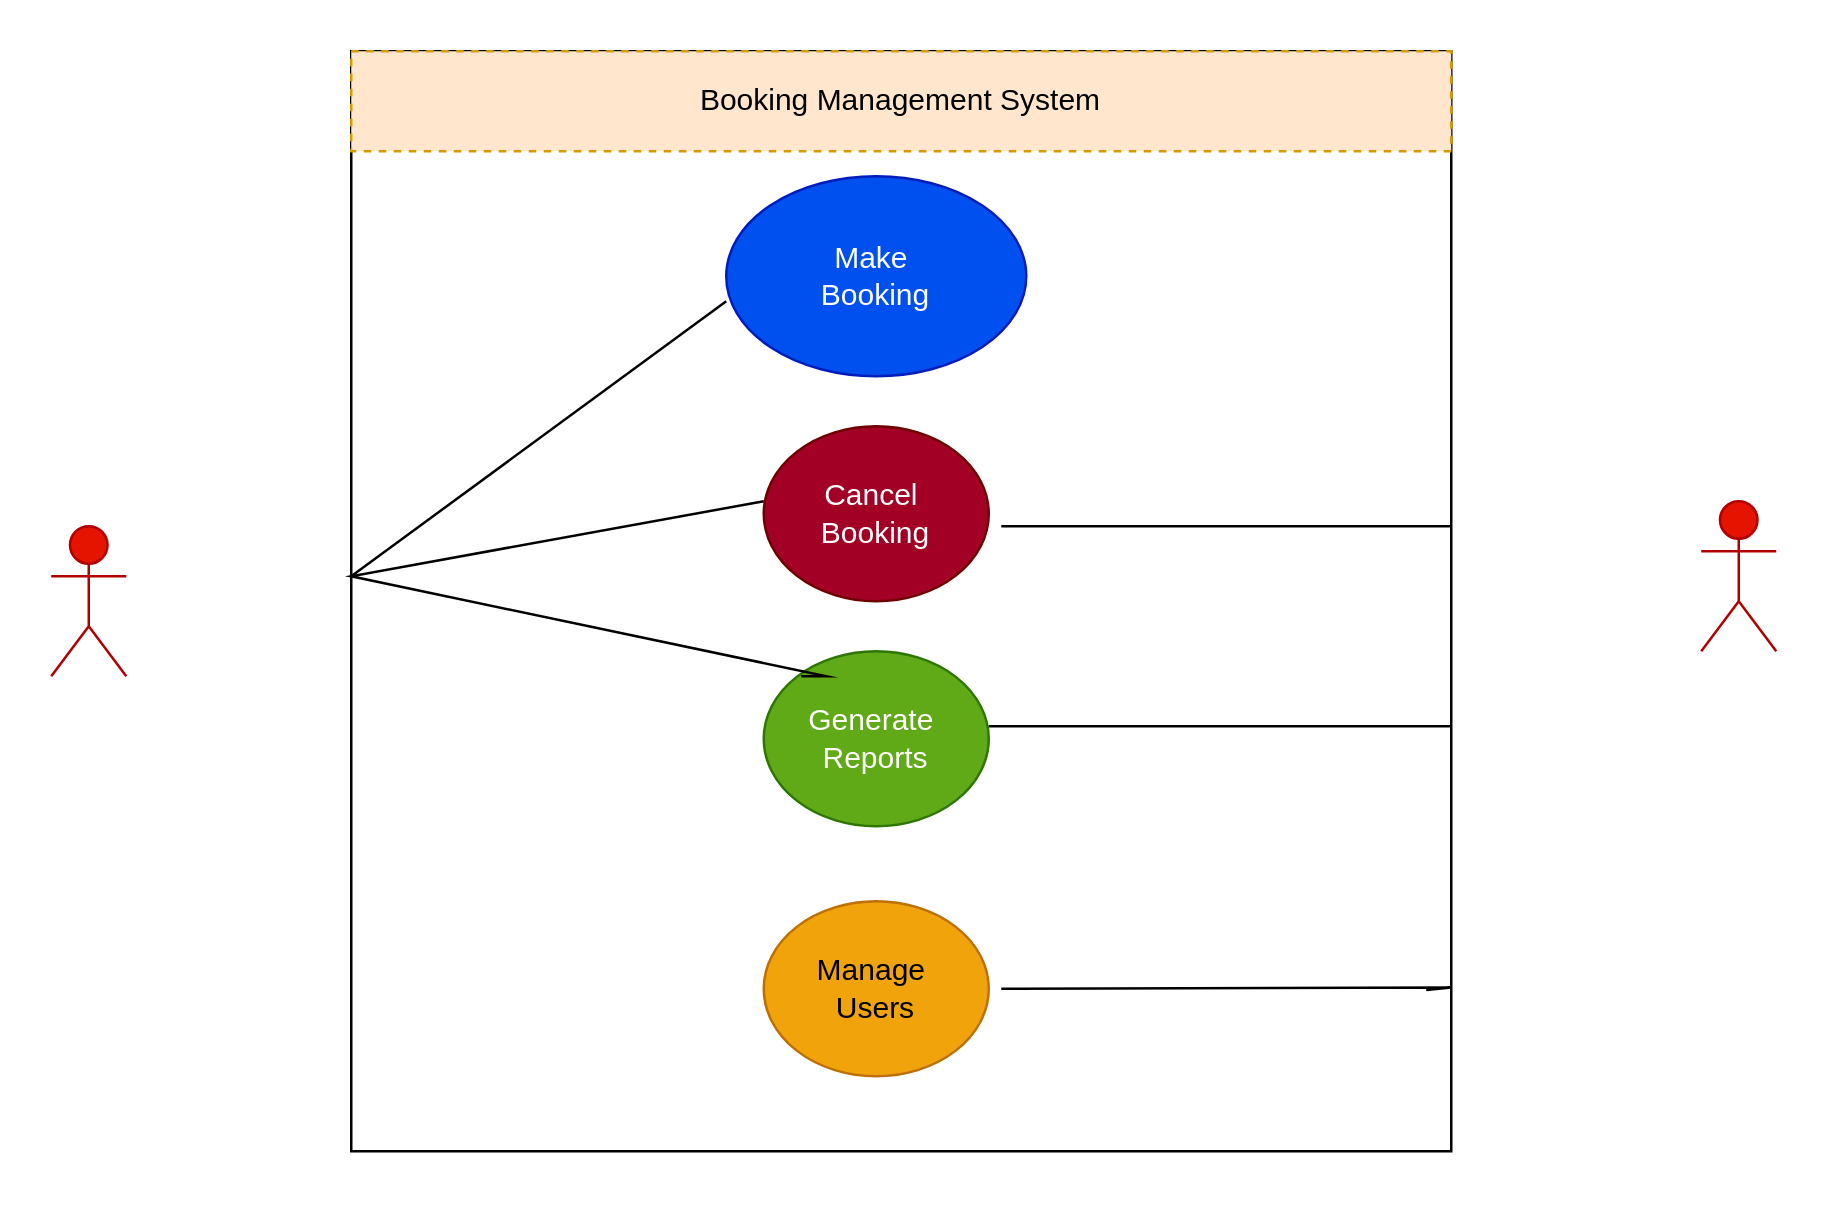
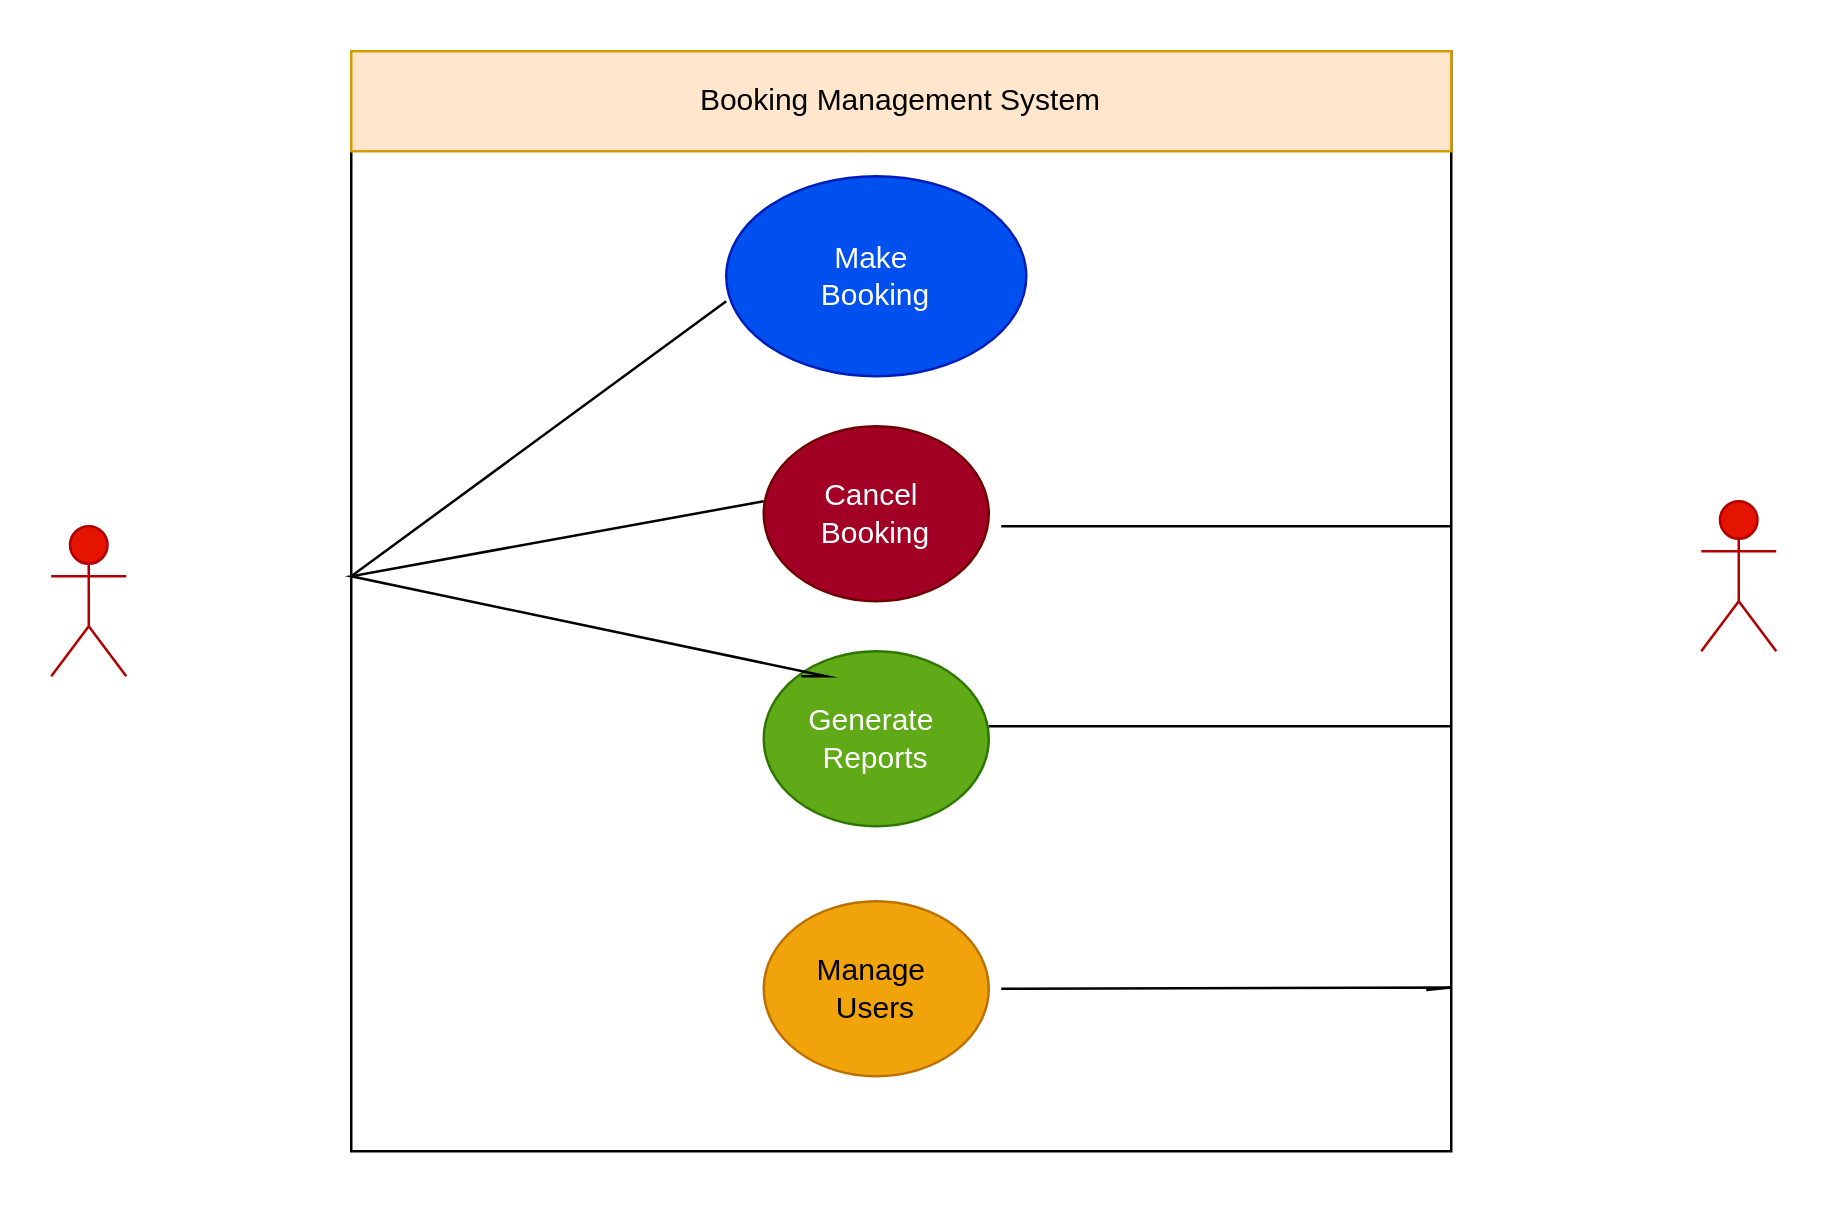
  <mxCell id="0" />
  <mxCell id="1" parent="0" />
  <mxCell id="2" value="Admin" style="shape=umlActor;verticalLabelPosition=bottom;verticalAlign=top;html=1;outlineConnect=0;fillColor=#e51400;strokeColor=#B20000;fontColor=#ffffff;" vertex="1" parent="1"><mxGeometry x="680" y="200" width="30" height="60" as="geometry" /></mxCell>
  <mxCell id="3" value="Customer&amp;nbsp;" style="shape=umlActor;verticalLabelPosition=bottom;verticalAlign=top;html=1;outlineConnect=0;fillColor=#e51400;fontColor=#ffffff;strokeColor=#B20000;" vertex="1" parent="1"><mxGeometry x="20" y="210" width="30" height="60" as="geometry" /></mxCell>
  <mxCell id="4" value="" style="whiteSpace=wrap;html=1;aspect=fixed;" vertex="1" parent="1"><mxGeometry x="140" y="20" width="440" height="440" as="geometry" /></mxCell>
  <mxCell id="5" value="Make&amp;nbsp;&lt;div&gt;Booking&lt;/div&gt;" style="ellipse;whiteSpace=wrap;html=1;fillColor=#0050ef;fontColor=#ffffff;strokeColor=#001DBC;" vertex="1" parent="1"><mxGeometry x="290" y="70" width="120" height="80" as="geometry" /></mxCell>
  <mxCell id="6" value="Cancel&amp;nbsp;&lt;div&gt;Booking&lt;/div&gt;" style="ellipse;whiteSpace=wrap;html=1;fillColor=#a20025;fontColor=#ffffff;strokeColor=#6F0000;" vertex="1" parent="1"><mxGeometry x="305" y="170" width="90" height="70" as="geometry" /></mxCell>
  <mxCell id="7" value="Generate&amp;nbsp;&lt;div&gt;Reports&lt;/div&gt;" style="ellipse;whiteSpace=wrap;html=1;fillColor=#60a917;fontColor=#ffffff;strokeColor=#2D7600;" vertex="1" parent="1"><mxGeometry x="305" y="260" width="90" height="70" as="geometry" /></mxCell>
  <mxCell id="8" value="Manage&amp;nbsp;&lt;div&gt;Users&lt;/div&gt;" style="ellipse;whiteSpace=wrap;html=1;fillColor=#f0a30a;fontColor=#000000;strokeColor=#BD7000;" vertex="1" parent="1"><mxGeometry x="305" y="360" width="90" height="70" as="geometry" /></mxCell>
  <mxCell id="9" value="" style="endArrow=none;html=1;rounded=0;" edge="1" parent="1" source="4"><mxGeometry width="50" height="50" relative="1" as="geometry"><mxPoint x="240" y="170" as="sourcePoint" /><mxPoint x="290" y="120" as="targetPoint" /><Array as="points"><mxPoint x="140" y="230" /></Array></mxGeometry></mxCell>
  <mxCell id="10" value="" style="endArrow=none;html=1;rounded=0;" edge="1" parent="1"><mxGeometry width="50" height="50" relative="1" as="geometry"><mxPoint x="330" y="270" as="sourcePoint" /><mxPoint x="305" y="200" as="targetPoint" /><Array as="points"><mxPoint x="320" y="270" /><mxPoint x="330" y="270" /><mxPoint x="140" y="230" /></Array></mxGeometry></mxCell>
- <mxCell id="11" value="Booking Management System" style="whiteSpace=wrap;html=1;fillColor=#ffe6cc;strokeColor=#d79b00;dashed=1;" vertex="1" parent="1"><mxGeometry x="140" y="20" width="440" height="40" as="geometry" /></mxCell>
+ <mxCell id="11" value="Booking Management System" style="whiteSpace=wrap;html=1;fillColor=#ffe6cc;strokeColor=#d79b00;" vertex="1" parent="1"><mxGeometry x="140" y="20" width="440" height="40" as="geometry" /></mxCell>
  <mxCell id="12" value="" style="endArrow=none;html=1;rounded=0;" edge="1" parent="1"><mxGeometry width="50" height="50" relative="1" as="geometry"><mxPoint x="570" y="210" as="sourcePoint" /><mxPoint x="400" y="210" as="targetPoint" /><Array as="points"><mxPoint x="580" y="210" /><mxPoint x="560" y="210" /></Array></mxGeometry></mxCell>
  <mxCell id="13" value="" style="endArrow=none;html=1;rounded=0;" edge="1" parent="1"><mxGeometry width="50" height="50" relative="1" as="geometry"><mxPoint x="580" y="290" as="sourcePoint" /><mxPoint x="395" y="290" as="targetPoint" /><Array as="points"><mxPoint x="530" y="290" /></Array></mxGeometry></mxCell>
  <mxCell id="14" value="" style="endArrow=none;html=1;rounded=0;" edge="1" parent="1"><mxGeometry width="50" height="50" relative="1" as="geometry"><mxPoint x="570" y="395.5" as="sourcePoint" /><mxPoint x="400" y="395" as="targetPoint" /><Array as="points"><mxPoint x="580" y="394.5" /></Array></mxGeometry></mxCell>
